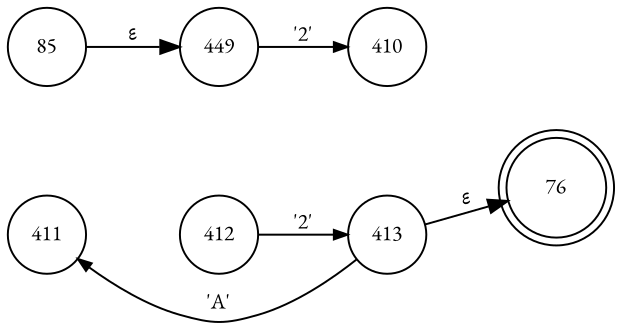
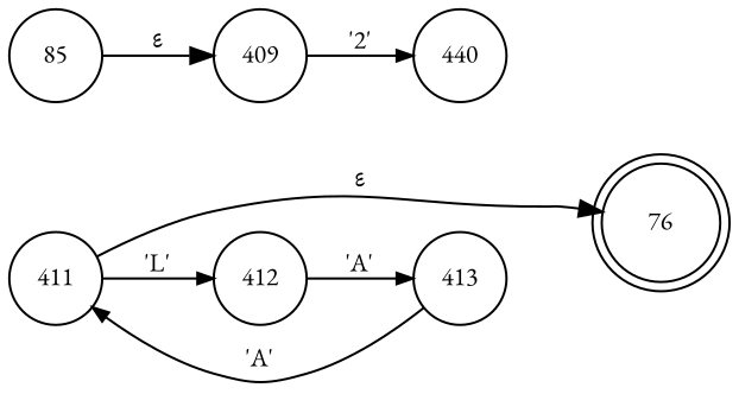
  digraph {
    fontname="EB Garamond"
    rankdir=LR
    node [fixedsize=true fontname="EB Garamond" fontsize=11 shape=circle peripheries=1]
    edge [arrowhead=normal arrowsize=.7 fontname="EB Garamond" fontsize=11]
    n1 [label=76 shape=doublecircle width=.6 peripheries=""]
-   n2 [label=449 width=.55]
-   n3 [label=410 width=.55]
+   n2 [label=409 width=.55]
+   n3 [label=440 width=.55]
    n4 [label=411 width=.55]
    n5 [label=412 width=.55]
    n6 [label=85 width=.55]
    n7 [label=413 width=.55]
    n2 -> n3 [label="'2'"]
-   n5 -> n7 [label="'2'"]
+   n4 -> n5 [label="'L'"]
+   n5 -> n7 [label="'A'"]
    n6 -> n2 [label="&epsilon;" arrowhead="" arrowsize="" fontsize=""]
-   n7 -> n1 [label="&epsilon;" arrowhead="" arrowsize="" fontsize=""]
+   n4 -> n1 [label="&epsilon;" arrowhead="" arrowsize="" fontsize=""]
    n7 -> n4 [label="'A'"]
  }
